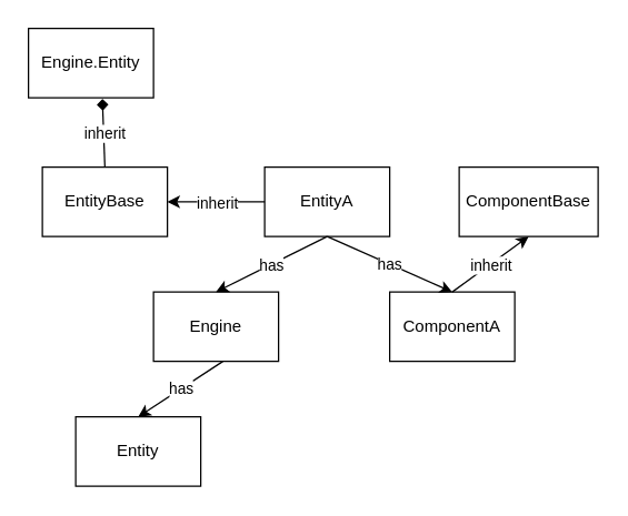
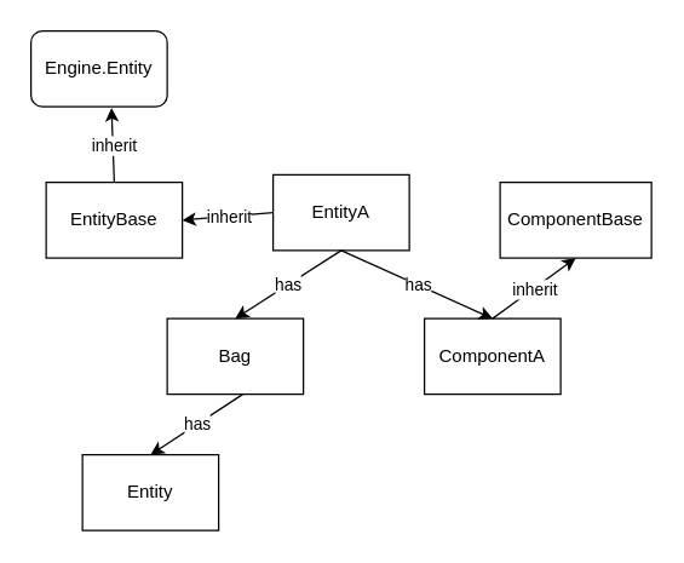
  <mxCell id="0" />
  <mxCell id="1" parent="0" />
- <mxCell id="2" value="Engine.Entity" style="rounded=0;whiteSpace=wrap;html=1;" vertex="1" parent="1"><mxGeometry x="20" y="20" width="90" height="50" as="geometry" /></mxCell>
+ <mxCell id="2" value="Engine.Entity" style="whiteSpace=wrap;html=1;rounded=1;" vertex="1" parent="1"><mxGeometry x="20" y="20" width="90" height="50" as="geometry" /></mxCell>
  <mxCell id="3" value="EntityBase" style="rounded=0;whiteSpace=wrap;html=1;" vertex="1" parent="1"><mxGeometry x="30" y="120" width="90" height="50" as="geometry" /></mxCell>
- <mxCell id="4" value="EntityA" style="rounded=0;whiteSpace=wrap;html=1;" vertex="1" parent="1"><mxGeometry x="190" y="120" width="90" height="50" as="geometry" /></mxCell>
- <mxCell id="5" value="Engine" style="rounded=0;whiteSpace=wrap;html=1;" vertex="1" parent="1"><mxGeometry x="110" y="210" width="90" height="50" as="geometry" /></mxCell>
+ <mxCell id="4" value="EntityA" style="rounded=0;whiteSpace=wrap;html=1;" vertex="1" parent="1"><mxGeometry x="180" y="115" width="90" height="50" as="geometry" /></mxCell>
+ <mxCell id="5" value="Bag" style="rounded=0;whiteSpace=wrap;html=1;" vertex="1" parent="1"><mxGeometry x="110" y="210" width="90" height="50" as="geometry" /></mxCell>
  <mxCell id="6" value="Entity" style="rounded=0;whiteSpace=wrap;html=1;" vertex="1" parent="1"><mxGeometry x="54" y="300" width="90" height="50" as="geometry" /></mxCell>
  <mxCell id="7" value="ComponentA" style="rounded=0;whiteSpace=wrap;html=1;" vertex="1" parent="1"><mxGeometry x="280" y="210" width="90" height="50" as="geometry" /></mxCell>
  <mxCell id="8" value="ComponentBase" style="rounded=0;whiteSpace=wrap;html=1;" vertex="1" parent="1"><mxGeometry x="330" y="120" width="100" height="50" as="geometry" /></mxCell>
  <mxCell id="9" value="" style="endArrow=classic;html=1;rounded=0;exitX=0.5;exitY=1;exitDx=0;exitDy=0;entryX=0.5;entryY=0;entryDx=0;entryDy=0;" edge="1" parent="1" source="4" target="5"><mxGeometry relative="1" as="geometry"><mxPoint x="200" y="230" as="sourcePoint" /><mxPoint x="360" y="230" as="targetPoint" /></mxGeometry></mxCell>
  <mxCell id="10" value="has" style="edgeLabel;resizable=0;html=1;align=center;verticalAlign=middle;" connectable="0" vertex="1" parent="9"><mxGeometry relative="1" as="geometry" /></mxCell>
  <mxCell id="11" value="" style="endArrow=classic;html=1;rounded=0;exitX=0.5;exitY=0;exitDx=0;exitDy=0;entryX=0.5;entryY=0;entryDx=0;entryDy=0;" edge="1" parent="1" source="7"><mxGeometry relative="1" as="geometry"><mxPoint x="460" y="130" as="sourcePoint" /><mxPoint x="380" y="170" as="targetPoint" /></mxGeometry></mxCell>
  <mxCell id="12" value="inherit" style="edgeLabel;resizable=0;html=1;align=center;verticalAlign=middle;" connectable="0" vertex="1" parent="11"><mxGeometry relative="1" as="geometry" /></mxCell>
  <mxCell id="13" value="" style="endArrow=classic;html=1;rounded=0;exitX=0.5;exitY=1;exitDx=0;exitDy=0;entryX=0.5;entryY=0;entryDx=0;entryDy=0;" edge="1" parent="1" source="4" target="7"><mxGeometry relative="1" as="geometry"><mxPoint x="270" y="320" as="sourcePoint" /><mxPoint x="190" y="360" as="targetPoint" /></mxGeometry></mxCell>
  <mxCell id="14" value="has" style="edgeLabel;resizable=0;html=1;align=center;verticalAlign=middle;" connectable="0" vertex="1" parent="13"><mxGeometry relative="1" as="geometry" /></mxCell>
  <mxCell id="15" value="" style="endArrow=classic;html=1;rounded=0;exitX=0.5;exitY=1;exitDx=0;exitDy=0;entryX=0.5;entryY=0;entryDx=0;entryDy=0;" edge="1" parent="1" target="6"><mxGeometry relative="1" as="geometry"><mxPoint x="160" y="260" as="sourcePoint" /><mxPoint x="80" y="300" as="targetPoint" /></mxGeometry></mxCell>
  <mxCell id="16" value="has" style="edgeLabel;resizable=0;html=1;align=center;verticalAlign=middle;" connectable="0" vertex="1" parent="15"><mxGeometry relative="1" as="geometry" /></mxCell>
- <mxCell id="17" value="" style="endArrow=diamond;html=1;rounded=0;exitX=0.5;exitY=0;exitDx=0;exitDy=0;entryX=0.591;entryY=1.016;entryDx=0;entryDy=0;entryPerimeter=0;" edge="1" parent="1" source="3" target="2"><mxGeometry relative="1" as="geometry"><mxPoint x="335" y="220" as="sourcePoint" /><mxPoint x="390" y="180" as="targetPoint" /></mxGeometry></mxCell>
+ <mxCell id="17" value="" style="endArrow=classic;html=1;rounded=0;exitX=0.5;exitY=0;exitDx=0;exitDy=0;entryX=0.591;entryY=1.016;entryDx=0;entryDy=0;entryPerimeter=0;" edge="1" parent="1" source="3" target="2"><mxGeometry relative="1" as="geometry"><mxPoint x="335" y="220" as="sourcePoint" /><mxPoint x="390" y="180" as="targetPoint" /></mxGeometry></mxCell>
  <mxCell id="18" value="inherit" style="edgeLabel;resizable=0;html=1;align=center;verticalAlign=middle;" connectable="0" vertex="1" parent="17"><mxGeometry relative="1" as="geometry" /></mxCell>
  <mxCell id="19" value="" style="endArrow=classic;html=1;rounded=0;exitX=0;exitY=0.5;exitDx=0;exitDy=0;entryX=1;entryY=0.5;entryDx=0;entryDy=0;" edge="1" parent="1" source="4" target="3"><mxGeometry relative="1" as="geometry"><mxPoint x="345" y="230" as="sourcePoint" /><mxPoint x="400" y="190" as="targetPoint" /></mxGeometry></mxCell>
  <mxCell id="20" value="inherit" style="edgeLabel;resizable=0;html=1;align=center;verticalAlign=middle;" connectable="0" vertex="1" parent="19"><mxGeometry relative="1" as="geometry" /></mxCell>
